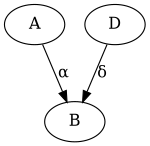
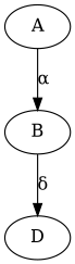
  digraph {
    A
    B
    D
    A -> B [label="&alpha;"]
-   D -> B [label="&delta;"]
+   B -> D [label="&delta;"]
  }
